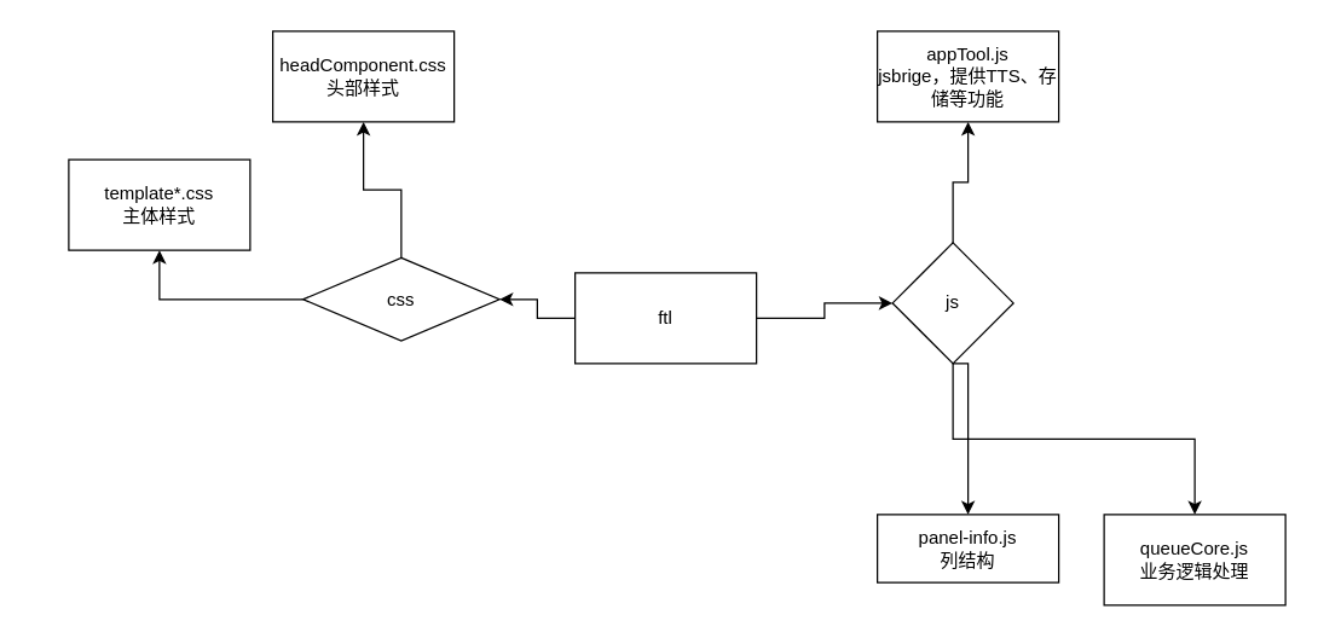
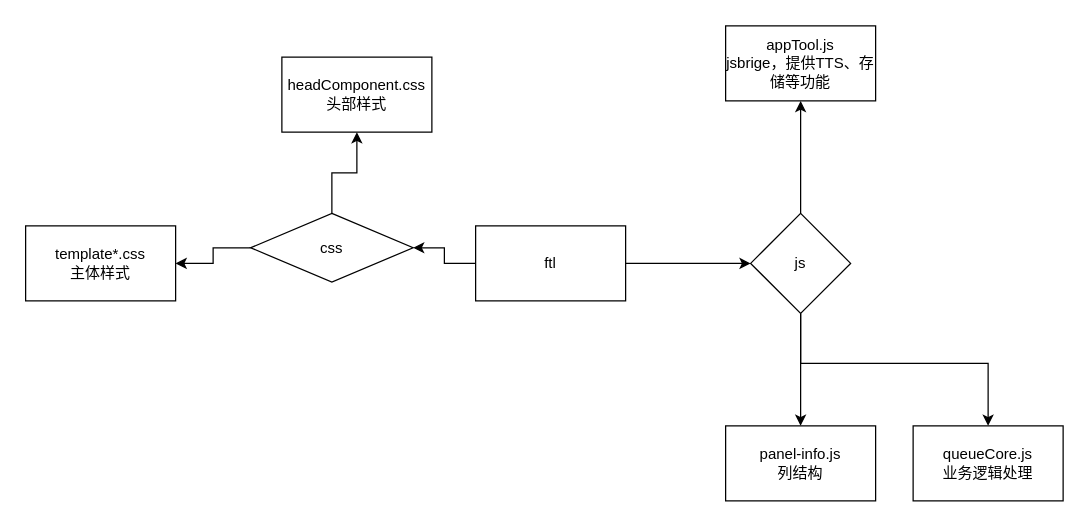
  <mxCell id="0" />
  <mxCell id="1" parent="0" />
  <mxCell id="2" value="" style="edgeStyle=orthogonalEdgeStyle;rounded=0;orthogonalLoop=1;jettySize=auto;html=1;" edge="1" parent="1" source="4" target="7"><mxGeometry relative="1" as="geometry" /></mxCell>
  <mxCell id="3" value="" style="edgeStyle=orthogonalEdgeStyle;rounded=0;orthogonalLoop=1;jettySize=auto;html=1;" edge="1" parent="1" source="4" target="11"><mxGeometry relative="1" as="geometry" /></mxCell>
  <mxCell id="4" value="ftl" style="rounded=0;whiteSpace=wrap;html=1;" vertex="1" parent="1"><mxGeometry x="380" y="180" width="120" height="60" as="geometry" /></mxCell>
  <mxCell id="5" value="" style="edgeStyle=orthogonalEdgeStyle;rounded=0;orthogonalLoop=1;jettySize=auto;html=1;" edge="1" parent="1" source="7" target="12"><mxGeometry relative="1" as="geometry" /></mxCell>
  <mxCell id="6" value="" style="edgeStyle=orthogonalEdgeStyle;rounded=0;orthogonalLoop=1;jettySize=auto;html=1;" edge="1" parent="1" source="7" target="13"><mxGeometry relative="1" as="geometry" /></mxCell>
  <mxCell id="7" value="css" style="rhombus;whiteSpace=wrap;html=1;rounded=0;" vertex="1" parent="1"><mxGeometry x="200" y="170" width="130" height="55" as="geometry" /></mxCell>
  <mxCell id="8" value="" style="edgeStyle=orthogonalEdgeStyle;rounded=0;orthogonalLoop=1;jettySize=auto;html=1;" edge="1" parent="1" source="11" target="14"><mxGeometry relative="1" as="geometry" /></mxCell>
  <mxCell id="9" value="" style="edgeStyle=orthogonalEdgeStyle;rounded=0;orthogonalLoop=1;jettySize=auto;html=1;" edge="1" parent="1" source="11" target="15"><mxGeometry relative="1" as="geometry" /></mxCell>
  <mxCell id="10" style="edgeStyle=orthogonalEdgeStyle;rounded=0;orthogonalLoop=1;jettySize=auto;html=1;entryX=0.5;entryY=0;entryDx=0;entryDy=0;exitX=0.5;exitY=1;exitDx=0;exitDy=0;" edge="1" parent="1" source="11" target="16"><mxGeometry relative="1" as="geometry"><Array as="points"><mxPoint x="640" y="290" /><mxPoint x="790" y="290" /></Array></mxGeometry></mxCell>
- <mxCell id="11" value="js" style="rhombus;whiteSpace=wrap;html=1;rounded=0;" vertex="1" parent="1"><mxGeometry x="590" y="160" width="80" height="80" as="geometry" /></mxCell>
- <mxCell id="12" value="headComponent.css&lt;br&gt;头部样式" style="rounded=0;whiteSpace=wrap;html=1;" vertex="1" parent="1"><mxGeometry x="180" y="20" width="120" height="60" as="geometry" /></mxCell>
- <mxCell id="13" value="template*.css&lt;br&gt;主体样式" style="whiteSpace=wrap;html=1;rounded=0;" vertex="1" parent="1"><mxGeometry x="45" y="105" width="120" height="60" as="geometry" /></mxCell>
+ <mxCell id="11" value="js" style="rhombus;whiteSpace=wrap;html=1;rounded=0;" vertex="1" parent="1"><mxGeometry x="600" y="170" width="80" height="80" as="geometry" /></mxCell>
+ <mxCell id="12" value="headComponent.css&lt;br&gt;头部样式" style="rounded=0;whiteSpace=wrap;html=1;" vertex="1" parent="1"><mxGeometry x="225" y="45" width="120" height="60" as="geometry" /></mxCell>
+ <mxCell id="13" value="template*.css&lt;br&gt;主体样式" style="whiteSpace=wrap;html=1;rounded=0;" vertex="1" parent="1"><mxGeometry x="20" y="180" width="120" height="60" as="geometry" /></mxCell>
  <mxCell id="14" value="appTool.js&lt;br&gt;jsbrige，提供TTS、存储等功能" style="whiteSpace=wrap;html=1;rounded=0;" vertex="1" parent="1"><mxGeometry x="580" y="20" width="120" height="60" as="geometry" /></mxCell>
- <mxCell id="15" value="panel-info.js&lt;br&gt;列结构" style="whiteSpace=wrap;html=1;rounded=0;" vertex="1" parent="1"><mxGeometry x="580" y="340" width="120" height="45" as="geometry" /></mxCell>
+ <mxCell id="15" value="panel-info.js&lt;br&gt;列结构" style="whiteSpace=wrap;html=1;rounded=0;" vertex="1" parent="1"><mxGeometry x="580" y="340" width="120" height="60" as="geometry" /></mxCell>
  <mxCell id="16" value="queueCore.js&lt;br&gt;业务逻辑处理" style="rounded=0;whiteSpace=wrap;html=1;" vertex="1" parent="1"><mxGeometry x="730" y="340" width="120" height="60" as="geometry" /></mxCell>
